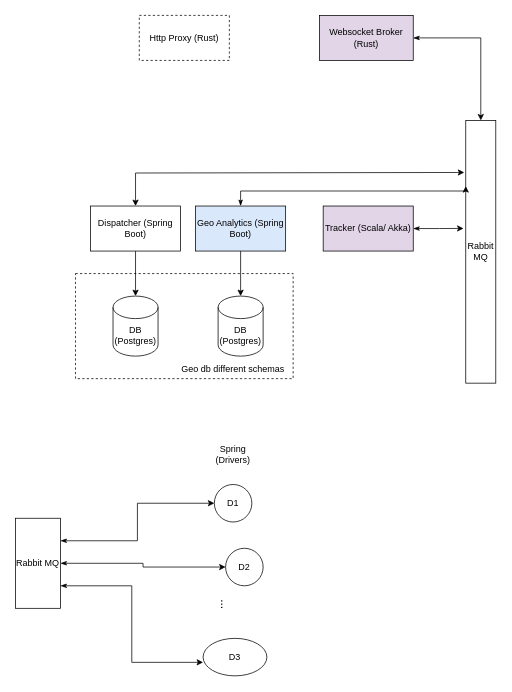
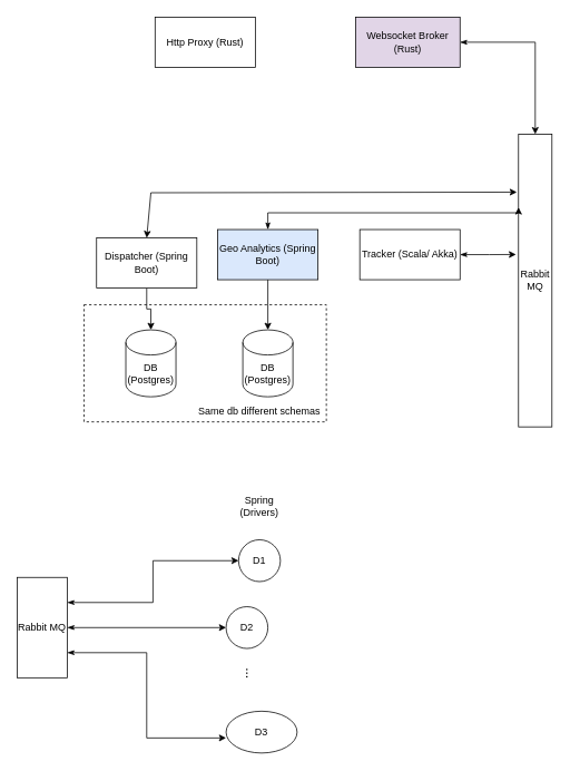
  <mxCell id="0" />
  <mxCell id="1" parent="0" />
  <mxCell id="2" value="" style="rounded=0;whiteSpace=wrap;html=1;fillColor=none;dashed=1;" vertex="1" parent="1"><mxGeometry x="100" y="364" width="290" height="140" as="geometry" /></mxCell>
- <mxCell id="3" value="Http Proxy (Rust)" style="rounded=0;whiteSpace=wrap;html=1;dashed=1;" vertex="1" parent="1"><mxGeometry x="185" y="20" width="120" height="60" as="geometry" /></mxCell>
+ <mxCell id="3" value="Http Proxy (Rust)" style="rounded=0;whiteSpace=wrap;html=1;" vertex="1" parent="1"><mxGeometry x="185" y="20" width="120" height="60" as="geometry" /></mxCell>
  <mxCell id="4" style="edgeStyle=orthogonalEdgeStyle;rounded=0;orthogonalLoop=1;jettySize=auto;html=1;exitX=1;exitY=0.5;exitDx=0;exitDy=0;startArrow=classicThin;startFill=1;" edge="1" parent="1" source="5" target="16"><mxGeometry relative="1" as="geometry" /></mxCell>
  <mxCell id="5" value="Websocket Broker (Rust)" style="rounded=0;whiteSpace=wrap;html=1;fillColor=#e1d5e7;" vertex="1" parent="1"><mxGeometry x="425" y="20" width="125" height="60" as="geometry" /></mxCell>
  <mxCell id="6" style="edgeStyle=orthogonalEdgeStyle;rounded=0;orthogonalLoop=1;jettySize=auto;html=1;exitX=0.5;exitY=1;exitDx=0;exitDy=0;entryX=0.5;entryY=0;entryDx=0;entryDy=0;entryPerimeter=0;" edge="1" parent="1" source="7" target="8"><mxGeometry relative="1" as="geometry" /></mxCell>
- <mxCell id="7" value="Dispatcher (Spring Boot)" style="rounded=0;whiteSpace=wrap;html=1;" vertex="1" parent="1"><mxGeometry x="120" y="274" width="120" height="60" as="geometry" /></mxCell>
+ <mxCell id="7" value="Dispatcher (Spring Boot)" style="rounded=0;whiteSpace=wrap;html=1;" vertex="1" parent="1"><mxGeometry x="115" y="284" width="120" height="60" as="geometry" /></mxCell>
  <mxCell id="8" value="DB (Postgres)" style="shape=cylinder3;whiteSpace=wrap;html=1;boundedLbl=1;backgroundOutline=1;size=15;" vertex="1" parent="1"><mxGeometry x="150" y="394" width="60" height="80" as="geometry" /></mxCell>
  <mxCell id="9" style="edgeStyle=orthogonalEdgeStyle;rounded=0;orthogonalLoop=1;jettySize=auto;html=1;exitX=1;exitY=0.5;exitDx=0;exitDy=0;entryX=0.411;entryY=1.075;entryDx=0;entryDy=0;entryPerimeter=0;startArrow=classicThin;startFill=1;" edge="1" parent="1" source="10" target="16"><mxGeometry relative="1" as="geometry" /></mxCell>
- <mxCell id="10" value="Tracker (Scala/ Akka)" style="rounded=0;whiteSpace=wrap;html=1;fillColor=#e1d5e7;" vertex="1" parent="1"><mxGeometry x="430" y="274" width="120" height="60" as="geometry" /></mxCell>
+ <mxCell id="10" value="Tracker (Scala/ Akka)" style="rounded=0;whiteSpace=wrap;html=1;" vertex="1" parent="1"><mxGeometry x="430" y="274" width="120" height="60" as="geometry" /></mxCell>
  <mxCell id="11" style="edgeStyle=orthogonalEdgeStyle;rounded=0;orthogonalLoop=1;jettySize=auto;html=1;exitX=0.5;exitY=1;exitDx=0;exitDy=0;entryX=0.5;entryY=0;entryDx=0;entryDy=0;entryPerimeter=0;" edge="1" parent="1" source="13" target="14"><mxGeometry relative="1" as="geometry" /></mxCell>
  <mxCell id="12" style="edgeStyle=orthogonalEdgeStyle;rounded=0;orthogonalLoop=1;jettySize=auto;html=1;exitX=0.5;exitY=0;exitDx=0;exitDy=0;entryX=0.25;entryY=1;entryDx=0;entryDy=0;startArrow=classicThin;startFill=1;" edge="1" parent="1" source="13" target="16"><mxGeometry relative="1" as="geometry"><Array as="points"><mxPoint x="320" y="254" /><mxPoint x="620" y="254" /></Array></mxGeometry></mxCell>
  <mxCell id="13" value="Geo Analytics (Spring Boot)" style="rounded=0;whiteSpace=wrap;html=1;fillColor=#dae8fc;" vertex="1" parent="1"><mxGeometry x="260" y="274" width="120" height="60" as="geometry" /></mxCell>
  <mxCell id="14" value="DB (Postgres)" style="shape=cylinder3;whiteSpace=wrap;html=1;boundedLbl=1;backgroundOutline=1;size=15;" vertex="1" parent="1"><mxGeometry x="290" y="394" width="60" height="80" as="geometry" /></mxCell>
- <mxCell id="15" value="&lt;div&gt;Geo db different schemas&lt;/div&gt;&lt;div&gt;&lt;br&gt;&lt;/div&gt;" style="text;html=1;strokeColor=none;fillColor=none;align=center;verticalAlign=middle;whiteSpace=wrap;rounded=0;dashed=1;" vertex="1" parent="1"><mxGeometry x="230" y="484" width="160" height="30" as="geometry" /></mxCell>
+ <mxCell id="15" value="&lt;div&gt;Same db different schemas&lt;/div&gt;&lt;div&gt;&lt;br&gt;&lt;/div&gt;" style="text;html=1;strokeColor=none;fillColor=none;align=center;verticalAlign=middle;whiteSpace=wrap;rounded=0;dashed=1;" vertex="1" parent="1"><mxGeometry x="230" y="484" width="160" height="30" as="geometry" /></mxCell>
  <mxCell id="16" value="Rabbit MQ" style="rounded=0;whiteSpace=wrap;html=1;fillColor=none;direction=south;" vertex="1" parent="1"><mxGeometry x="620" y="160" width="40" height="350" as="geometry" /></mxCell>
  <mxCell id="17" value="" style="endArrow=classic;html=1;rounded=0;exitX=0.5;exitY=0;exitDx=0;exitDy=0;entryX=0.198;entryY=1.05;entryDx=0;entryDy=0;entryPerimeter=0;startArrow=classic;startFill=1;" edge="1" parent="1" source="7" target="16"><mxGeometry width="50" height="50" relative="1" as="geometry"><mxPoint x="620" y="330" as="sourcePoint" /><mxPoint x="670" y="280" as="targetPoint" /><Array as="points"><mxPoint x="180" y="230" /></Array></mxGeometry></mxCell>
  <mxCell id="18" value="&lt;div&gt;Spring (Drivers)&lt;/div&gt;" style="text;html=1;strokeColor=none;fillColor=none;align=center;verticalAlign=middle;whiteSpace=wrap;rounded=0;" vertex="1" parent="1"><mxGeometry x="280" y="590" width="60" height="30" as="geometry" /></mxCell>
  <mxCell id="19" style="edgeStyle=orthogonalEdgeStyle;rounded=0;orthogonalLoop=1;jettySize=auto;html=1;entryX=0;entryY=0.5;entryDx=0;entryDy=0;startArrow=classicThin;startFill=1;exitX=0.25;exitY=0;exitDx=0;exitDy=0;" edge="1" parent="1" source="22" target="23"><mxGeometry relative="1" as="geometry"><mxPoint x="175" y="780" as="sourcePoint" /></mxGeometry></mxCell>
  <mxCell id="20" style="edgeStyle=orthogonalEdgeStyle;rounded=0;orthogonalLoop=1;jettySize=auto;html=1;exitX=0.5;exitY=0;exitDx=0;exitDy=0;entryX=0;entryY=0.5;entryDx=0;entryDy=0;startArrow=classicThin;startFill=1;" edge="1" parent="1" source="22" target="24"><mxGeometry relative="1" as="geometry" /></mxCell>
  <mxCell id="21" style="edgeStyle=orthogonalEdgeStyle;rounded=0;orthogonalLoop=1;jettySize=auto;html=1;exitX=0.75;exitY=0;exitDx=0;exitDy=0;entryX=0;entryY=0.64;entryDx=0;entryDy=0;entryPerimeter=0;startArrow=classicThin;startFill=1;" edge="1" parent="1" source="22" target="25"><mxGeometry relative="1" as="geometry" /></mxCell>
  <mxCell id="22" value="Rabbit MQ" style="rounded=0;whiteSpace=wrap;html=1;fillColor=none;direction=south;" vertex="1" parent="1"><mxGeometry x="20" y="690" width="60" height="120" as="geometry" /></mxCell>
  <mxCell id="23" value="D1" style="ellipse;whiteSpace=wrap;html=1;aspect=fixed;fillColor=none;" vertex="1" parent="1"><mxGeometry x="285" y="645" width="50" height="50" as="geometry" /></mxCell>
- <mxCell id="24" value="D2" style="ellipse;whiteSpace=wrap;html=1;aspect=fixed;fillColor=none;" vertex="1" parent="1"><mxGeometry x="300" y="730" width="50" height="50" as="geometry" /></mxCell>
+ <mxCell id="24" value="D2" style="ellipse;whiteSpace=wrap;html=1;aspect=fixed;fillColor=none;" vertex="1" parent="1"><mxGeometry x="270" y="725" width="50" height="50" as="geometry" /></mxCell>
  <mxCell id="25" value="D3" style="ellipse;whiteSpace=wrap;html=1;aspect=fixed;fillColor=none;" vertex="1" parent="1"><mxGeometry x="270" y="850" width="85" height="50" as="geometry" /></mxCell>
  <mxCell id="26" value="&lt;font style=&quot;font-size: 16px;&quot;&gt;...&lt;/font&gt;" style="text;html=1;strokeColor=none;fillColor=none;align=center;verticalAlign=middle;whiteSpace=wrap;rounded=0;rotation=90;" vertex="1" parent="1"><mxGeometry x="270" y="790" width="60" height="30" as="geometry" /></mxCell>
